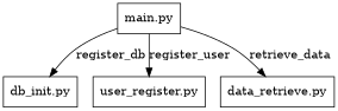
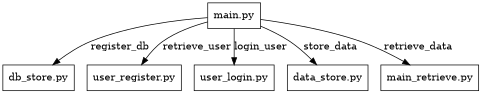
  digraph {
    node [shape=box]
    n1 [label="main.py"]
-   n2 [label="db_init.py"]
+   n2 [label="db_store.py"]
    n3 [label="user_register.py"]
-   n6 [label="data_retrieve.py"]
+   n4 [label="user_login.py"]
+   n5 [label="data_store.py"]
+   n6 [label="main_retrieve.py"]
    n1 -> n2 [label=register_db]
-   n1 -> n3 [label=register_user]
+   n1 -> n3 [label=retrieve_user]
+   n1 -> n4 [label=login_user]
+   n1 -> n5 [label=store_data]
    n1 -> n6 [label=retrieve_data]
  }
